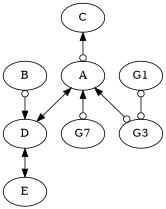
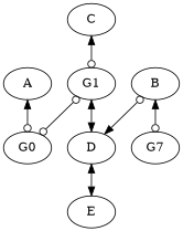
  digraph {
    node [shape=oval]
    edge [arrowhead=odot arrowtail=normal color=black dir=both]
    n1 [label=A]
    n2 [label=D]
    n3 [label=G7]
-   n4 [label=G3]
+   n4 [label=G0]
    n5 [label=E]
    n6 [label=B]
    n7 [label=C]
    n8 [label=G1]
-   n1 -> n2 [arrowhead=normal]
-   n1 -> n3
+   n8 -> n2 [arrowhead=normal]
+   n6 -> n3
    n1 -> n4
    n2 -> n5 [arrowhead=normal]
    n6 -> n2 [arrowhead=normal arrowtail=odot]
-   n7 -> n1
+   n7 -> n8
    n8 -> n4 [arrowtail=odot]
  }
